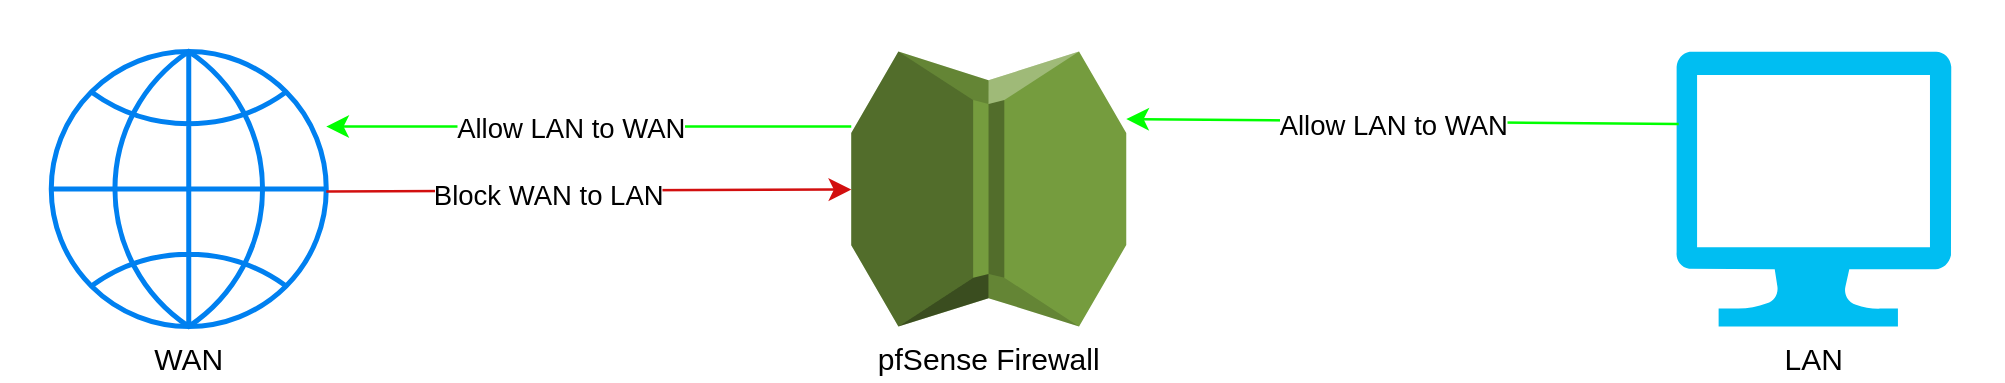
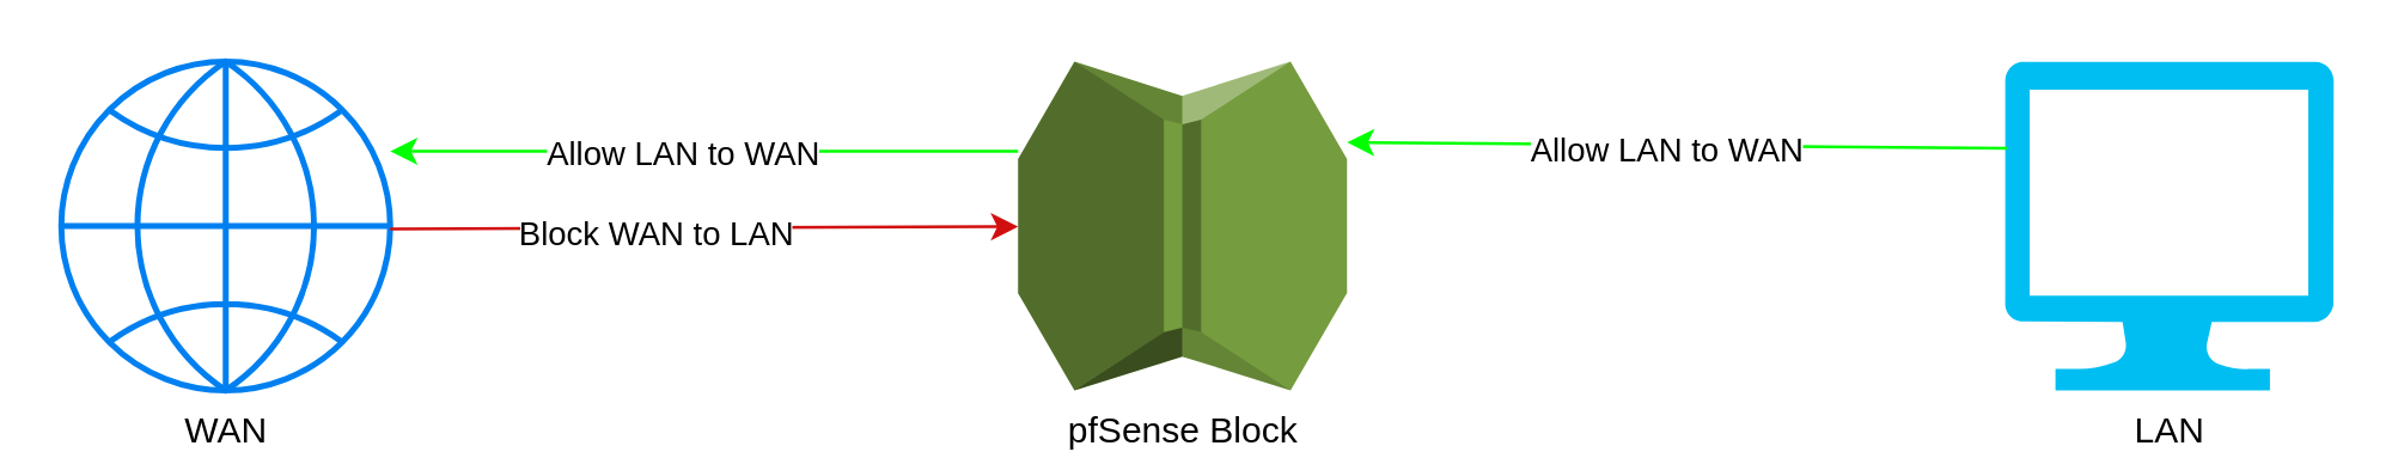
  <mxCell id="0" />
  <mxCell id="1" parent="0" />
- <mxCell id="2" value="pfSense Firewall" style="outlineConnect=0;dashed=0;verticalLabelPosition=bottom;verticalAlign=top;align=center;html=1;shape=mxgraph.aws3.shield;fillColor=#759C3E;gradientColor=none;" vertex="1" parent="1"><mxGeometry x="340" y="20" width="110" height="110" as="geometry" /></mxCell>
+ <mxCell id="2" value="pfSense Block" style="outlineConnect=0;dashed=0;verticalLabelPosition=bottom;verticalAlign=top;align=center;html=1;shape=mxgraph.aws3.shield;fillColor=#759C3E;gradientColor=none;" vertex="1" parent="1"><mxGeometry x="340" y="20" width="110" height="110" as="geometry" /></mxCell>
  <mxCell id="3" value="WAN" style="html=1;verticalLabelPosition=bottom;align=center;labelBackgroundColor=#ffffff;verticalAlign=top;strokeWidth=2;strokeColor=#0080F0;shadow=0;dashed=0;shape=mxgraph.ios7.icons.globe;" vertex="1" parent="1"><mxGeometry x="20" y="20" width="110" height="110" as="geometry" /></mxCell>
  <mxCell id="4" value="LAN" style="verticalLabelPosition=bottom;html=1;verticalAlign=top;align=center;strokeColor=none;fillColor=#00BEF2;shape=mxgraph.azure.computer;pointerEvents=1;" vertex="1" parent="1"><mxGeometry x="670" y="20" width="110" height="110" as="geometry" /></mxCell>
  <mxCell id="5" value="" style="endArrow=classic;html=1;rounded=0;exitX=0.009;exitY=0.264;exitDx=0;exitDy=0;exitPerimeter=0;strokeColor=#00FF00;" edge="1" parent="1" source="4"><mxGeometry width="50" height="50" relative="1" as="geometry"><mxPoint x="370" y="220" as="sourcePoint" /><mxPoint x="450" y="47" as="targetPoint" /></mxGeometry></mxCell>
  <mxCell id="6" value="Allow LAN to WAN" style="edgeLabel;html=1;align=center;verticalAlign=middle;resizable=0;points=[];" vertex="1" connectable="0" parent="5"><mxGeometry x="-0.365" y="1" relative="1" as="geometry"><mxPoint x="-44" as="offset" /></mxGeometry></mxCell>
  <mxCell id="7" value="" style="endArrow=classic;html=1;rounded=0;strokeColor=#00FF00;" edge="1" parent="1"><mxGeometry width="50" height="50" relative="1" as="geometry"><mxPoint x="340" y="50" as="sourcePoint" /><mxPoint x="130" y="50" as="targetPoint" /></mxGeometry></mxCell>
  <mxCell id="8" value="Allow LAN to WAN" style="edgeLabel;html=1;align=center;verticalAlign=middle;resizable=0;points=[];" vertex="1" connectable="0" parent="7"><mxGeometry x="0.076" relative="1" as="geometry"><mxPoint as="offset" /></mxGeometry></mxCell>
  <mxCell id="9" value="" style="endArrow=classic;html=1;rounded=0;exitX=1;exitY=0.509;exitDx=0;exitDy=0;exitPerimeter=0;strokeColor=#D20F0F;" edge="1" parent="1" source="3" target="2"><mxGeometry width="50" height="50" relative="1" as="geometry"><mxPoint x="200" y="110" as="sourcePoint" /><mxPoint x="250" y="60" as="targetPoint" /></mxGeometry></mxCell>
  <mxCell id="10" value="Block WAN to LAN" style="edgeLabel;html=1;align=center;verticalAlign=middle;resizable=0;points=[];" vertex="1" connectable="0" parent="9"><mxGeometry x="-0.162" y="-2" relative="1" as="geometry"><mxPoint as="offset" /></mxGeometry></mxCell>
